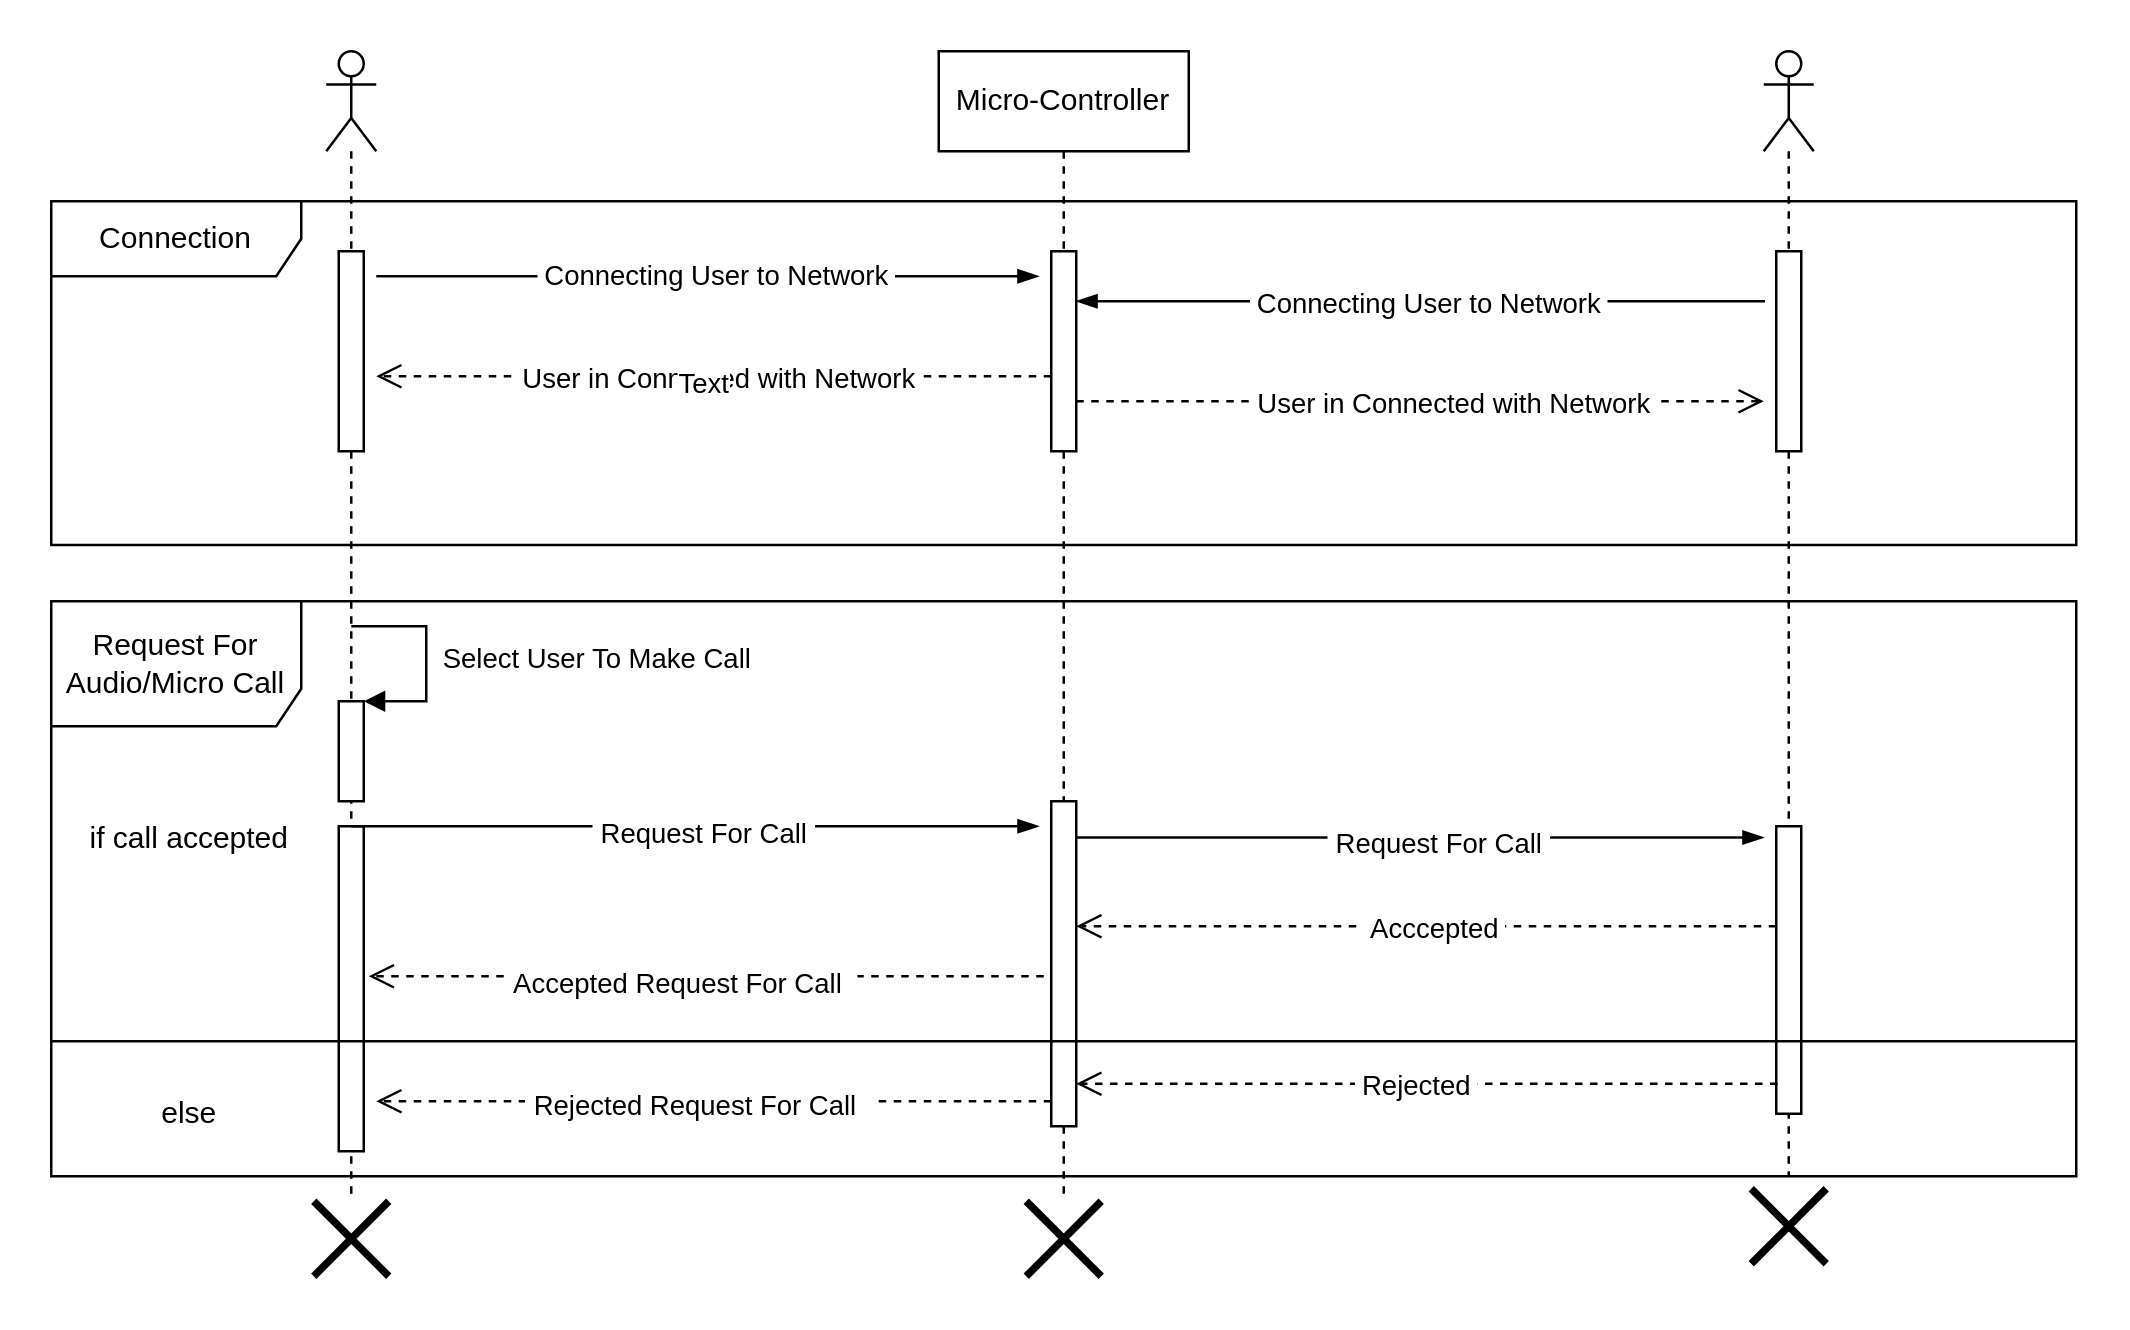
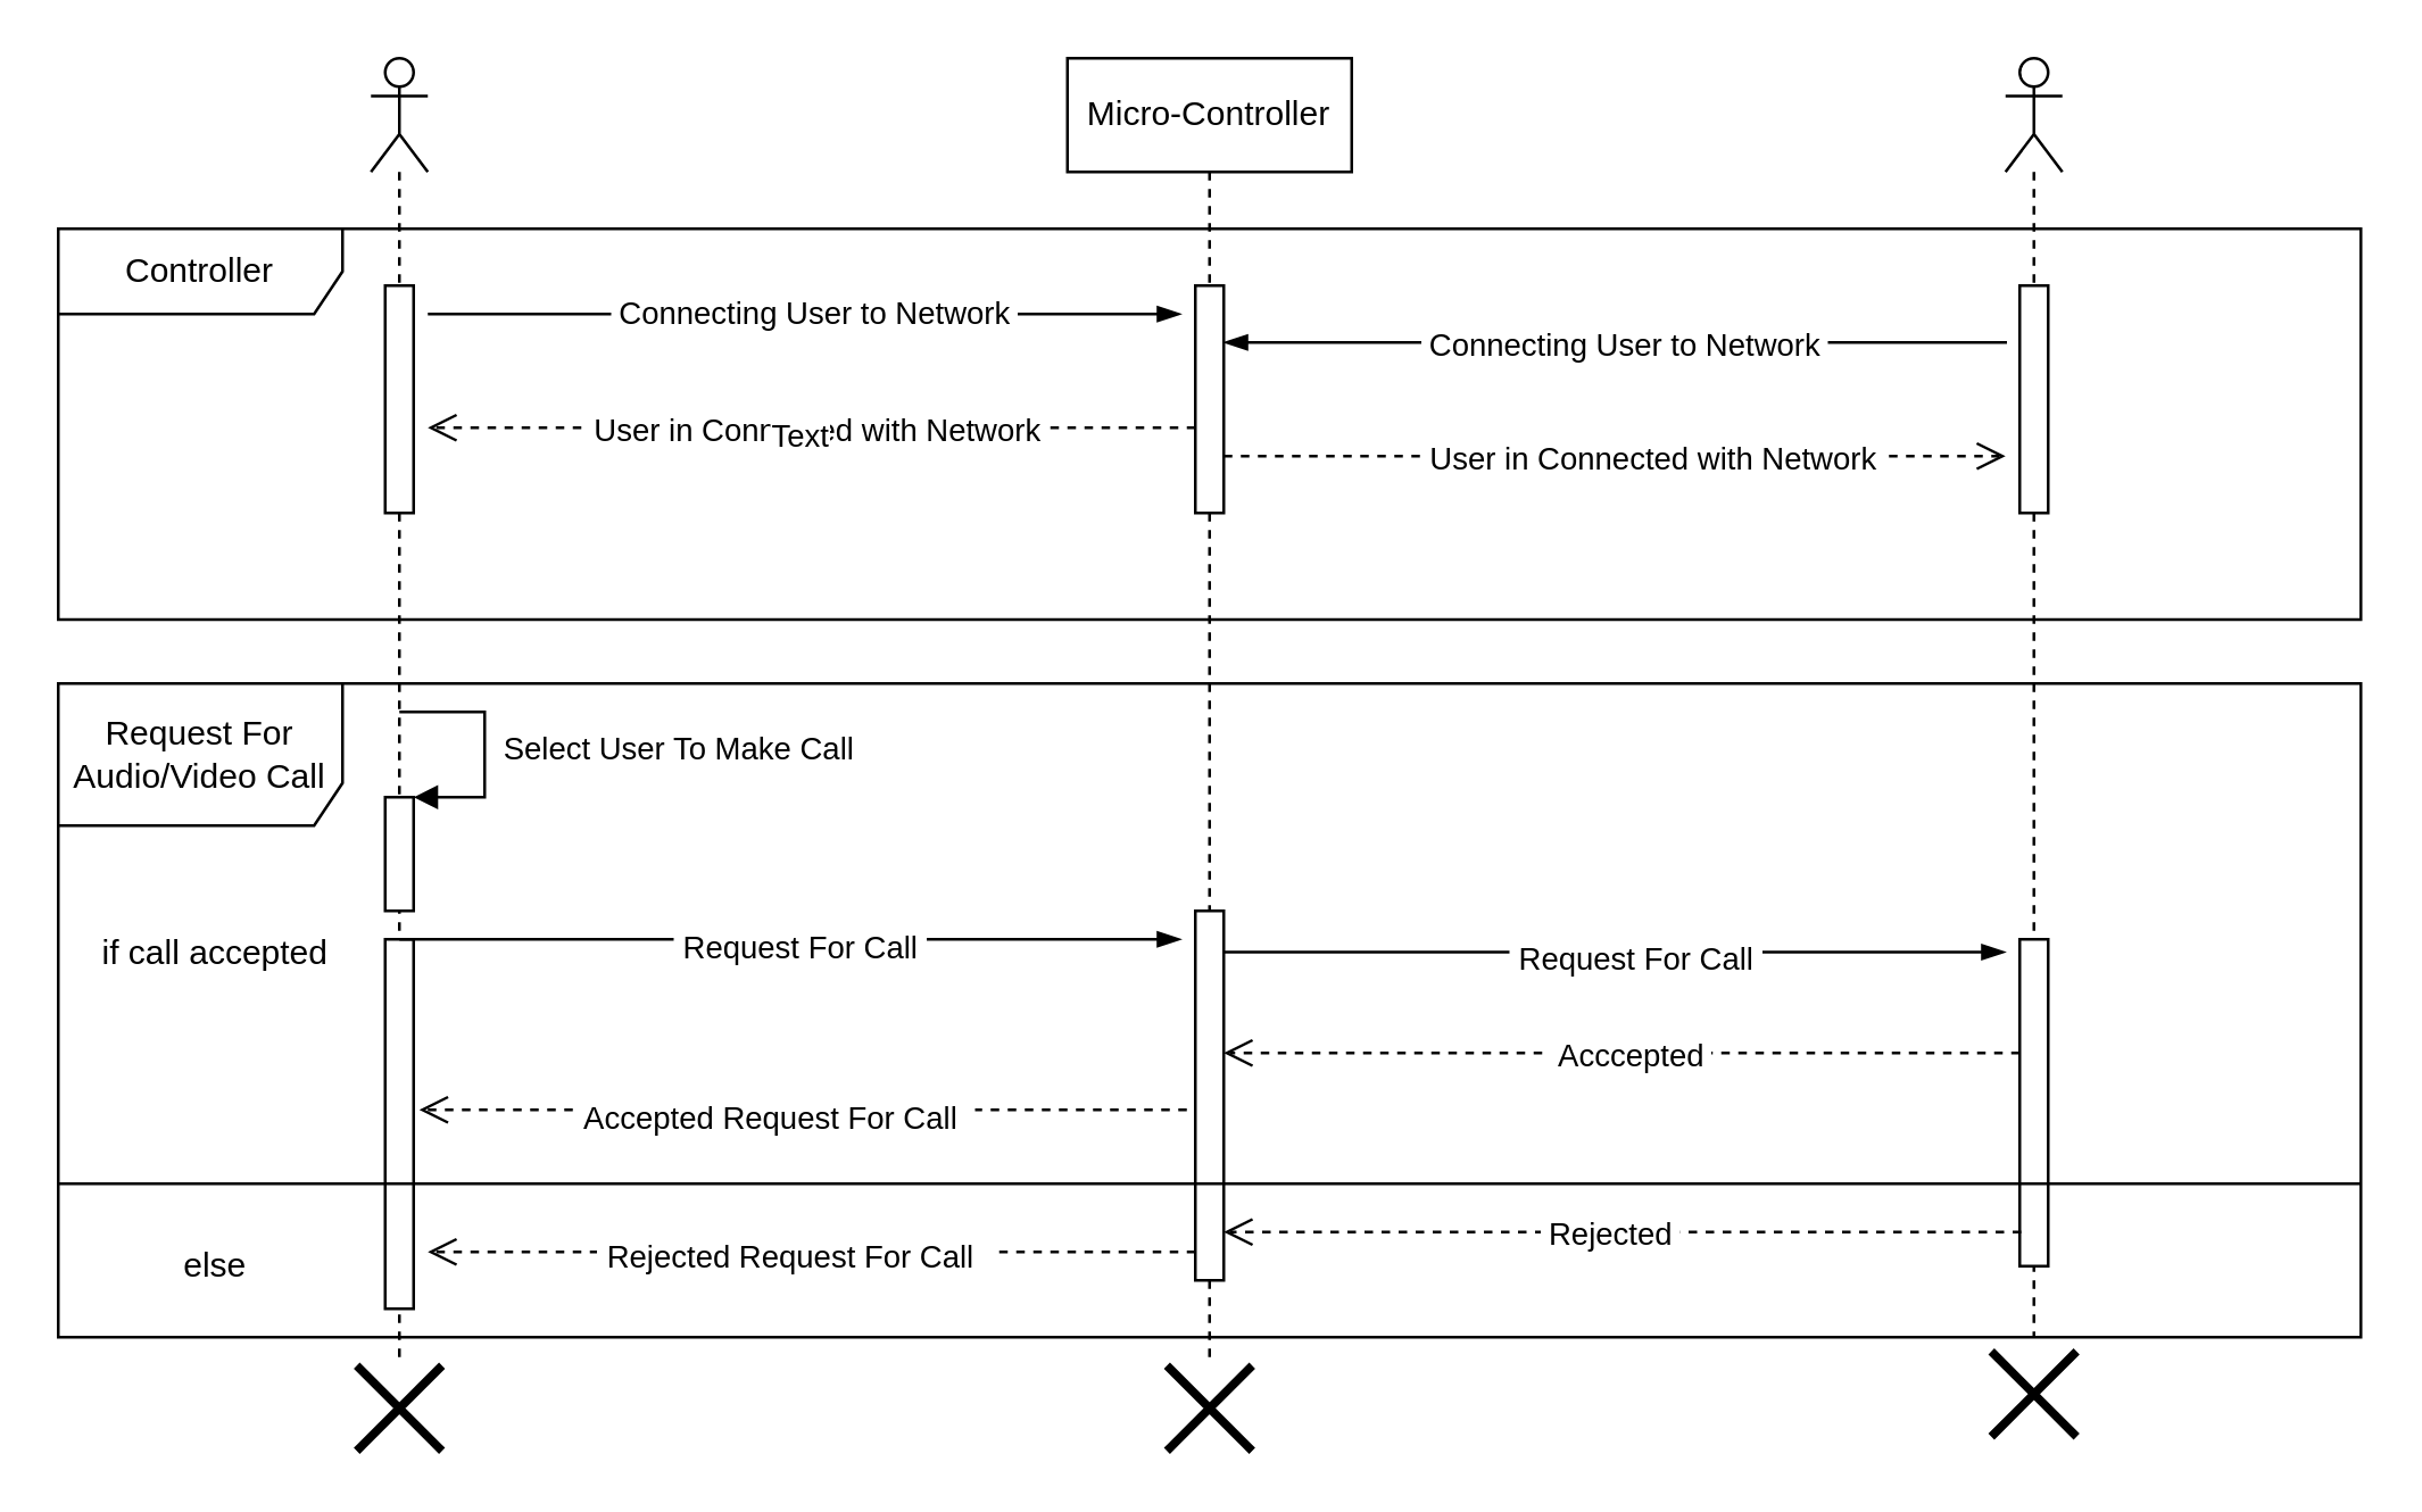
  <mxCell id="0" />
  <mxCell id="1" parent="0" />
  <mxCell id="2" value="Micro-Controller" style="shape=umlLifeline;perimeter=lifelinePerimeter;whiteSpace=wrap;html=1;container=1;dropTarget=0;collapsible=0;recursiveResize=0;outlineConnect=0;portConstraint=eastwest;newEdgeStyle={&quot;edgeStyle&quot;:&quot;elbowEdgeStyle&quot;,&quot;elbow&quot;:&quot;vertical&quot;,&quot;curved&quot;:0,&quot;rounded&quot;:0};" parent="1" vertex="1"><mxGeometry x="375" y="20" width="100" height="460" as="geometry" /></mxCell>
  <mxCell id="3" value="" style="html=1;points=[[0,0,0,0,5],[0,1,0,0,-5],[1,0,0,0,5],[1,1,0,0,-5]];perimeter=orthogonalPerimeter;outlineConnect=0;targetShapes=umlLifeline;portConstraint=eastwest;newEdgeStyle={&quot;curved&quot;:0,&quot;rounded&quot;:0};" parent="2" vertex="1"><mxGeometry x="45" y="300" width="10" height="130" as="geometry" /></mxCell>
  <mxCell id="4" value="" style="html=1;points=[[0,0,0,0,5],[0,1,0,0,-5],[1,0,0,0,5],[1,1,0,0,-5]];perimeter=orthogonalPerimeter;outlineConnect=0;targetShapes=umlLifeline;portConstraint=eastwest;newEdgeStyle={&quot;curved&quot;:0,&quot;rounded&quot;:0};" vertex="1" parent="2"><mxGeometry x="45" y="80" width="10" height="80" as="geometry" /></mxCell>
  <mxCell id="5" value="" style="shape=umlLifeline;perimeter=lifelinePerimeter;whiteSpace=wrap;html=1;container=1;dropTarget=0;collapsible=0;recursiveResize=0;outlineConnect=0;portConstraint=eastwest;newEdgeStyle={&quot;curved&quot;:0,&quot;rounded&quot;:0};participant=umlActor;" parent="1" vertex="1"><mxGeometry x="130" y="20" width="20" height="460" as="geometry" /></mxCell>
  <mxCell id="6" value="" style="html=1;points=[[0,0,0,0,5],[0,1,0,0,-5],[1,0,0,0,5],[1,1,0,0,-5]];perimeter=orthogonalPerimeter;outlineConnect=0;targetShapes=umlLifeline;portConstraint=eastwest;newEdgeStyle={&quot;curved&quot;:0,&quot;rounded&quot;:0};" parent="5" vertex="1"><mxGeometry x="5" y="310" width="10" height="130" as="geometry" /></mxCell>
  <mxCell id="7" value="" style="html=1;points=[[0,0,0,0,5],[0,1,0,0,-5],[1,0,0,0,5],[1,1,0,0,-5]];perimeter=orthogonalPerimeter;outlineConnect=0;targetShapes=umlLifeline;portConstraint=eastwest;newEdgeStyle={&quot;curved&quot;:0,&quot;rounded&quot;:0};" vertex="1" parent="5"><mxGeometry x="5" y="260" width="10" height="40" as="geometry" /></mxCell>
  <mxCell id="8" value="&amp;nbsp;Select User To Make Call&amp;nbsp;" style="html=1;align=left;spacingLeft=2;endArrow=block;rounded=0;edgeStyle=orthogonalEdgeStyle;curved=0;rounded=0;" edge="1" target="7" parent="5"><mxGeometry relative="1" as="geometry"><mxPoint x="10" y="230" as="sourcePoint" /><Array as="points"><mxPoint x="40" y="230" /><mxPoint x="40" y="260" /></Array></mxGeometry></mxCell>
  <mxCell id="9" value="" style="html=1;points=[[0,0,0,0,5],[0,1,0,0,-5],[1,0,0,0,5],[1,1,0,0,-5]];perimeter=orthogonalPerimeter;outlineConnect=0;targetShapes=umlLifeline;portConstraint=eastwest;newEdgeStyle={&quot;curved&quot;:0,&quot;rounded&quot;:0};" vertex="1" parent="5"><mxGeometry x="5" y="80" width="10" height="80" as="geometry" /></mxCell>
  <mxCell id="10" value="" style="fontSize=12;html=1;endArrow=blockThin;endFill=1;rounded=0;" parent="1" edge="1"><mxGeometry width="160" relative="1" as="geometry"><mxPoint x="140" y="330" as="sourcePoint" /><mxPoint x="415" y="330" as="targetPoint" /><Array as="points"><mxPoint x="335" y="330" /></Array></mxGeometry></mxCell>
  <mxCell id="11" value="&amp;nbsp;Request For Call&amp;nbsp;" style="edgeLabel;html=1;align=center;verticalAlign=middle;resizable=0;points=[];" parent="10" vertex="1" connectable="0"><mxGeometry x="-0.086" y="-2" relative="1" as="geometry"><mxPoint x="14" as="offset" /></mxGeometry></mxCell>
  <mxCell id="12" value="" style="shape=umlDestroy;whiteSpace=wrap;html=1;strokeWidth=3;targetShapes=umlLifeline;" parent="1" vertex="1"><mxGeometry x="125" y="480" width="30" height="30" as="geometry" /></mxCell>
  <mxCell id="13" value="" style="shape=umlDestroy;whiteSpace=wrap;html=1;strokeWidth=3;targetShapes=umlLifeline;" parent="1" vertex="1"><mxGeometry x="410" y="480" width="30" height="30" as="geometry" /></mxCell>
  <mxCell id="14" value="" style="html=1;verticalAlign=bottom;endArrow=open;dashed=1;endSize=8;curved=0;rounded=0;" parent="1" edge="1" source="17"><mxGeometry x="-0.036" y="-4" relative="1" as="geometry"><mxPoint x="700" y="370" as="sourcePoint" /><mxPoint x="430" y="370" as="targetPoint" /><Array as="points"><mxPoint x="680" y="370" /></Array><mxPoint as="offset" /></mxGeometry></mxCell>
  <mxCell id="15" value="&amp;nbsp; Acccepted&amp;nbsp;" style="edgeLabel;html=1;align=center;verticalAlign=middle;resizable=0;points=[];" parent="14" vertex="1" connectable="0"><mxGeometry x="0.123" relative="1" as="geometry"><mxPoint x="18" as="offset" /></mxGeometry></mxCell>
  <mxCell id="16" value="" style="shape=umlLifeline;perimeter=lifelinePerimeter;whiteSpace=wrap;html=1;container=1;dropTarget=0;collapsible=0;recursiveResize=0;outlineConnect=0;portConstraint=eastwest;newEdgeStyle={&quot;curved&quot;:0,&quot;rounded&quot;:0};participant=umlActor;" parent="1" vertex="1"><mxGeometry x="705" y="20" width="20" height="450" as="geometry" /></mxCell>
  <mxCell id="17" value="" style="html=1;points=[[0,0,0,0,5],[0,1,0,0,-5],[1,0,0,0,5],[1,1,0,0,-5]];perimeter=orthogonalPerimeter;outlineConnect=0;targetShapes=umlLifeline;portConstraint=eastwest;newEdgeStyle={&quot;curved&quot;:0,&quot;rounded&quot;:0};" parent="16" vertex="1"><mxGeometry x="5" y="310" width="10" height="115" as="geometry" /></mxCell>
  <mxCell id="18" value="" style="html=1;points=[[0,0,0,0,5],[0,1,0,0,-5],[1,0,0,0,5],[1,1,0,0,-5]];perimeter=orthogonalPerimeter;outlineConnect=0;targetShapes=umlLifeline;portConstraint=eastwest;newEdgeStyle={&quot;curved&quot;:0,&quot;rounded&quot;:0};" vertex="1" parent="16"><mxGeometry x="5" y="80" width="10" height="80" as="geometry" /></mxCell>
  <mxCell id="19" value="" style="shape=umlDestroy;whiteSpace=wrap;html=1;strokeWidth=3;targetShapes=umlLifeline;" parent="1" vertex="1"><mxGeometry x="700" y="475" width="30" height="30" as="geometry" /></mxCell>
  <mxCell id="20" value="" style="fontSize=12;html=1;endArrow=blockThin;endFill=1;rounded=0;" parent="1" edge="1"><mxGeometry width="160" relative="1" as="geometry"><mxPoint x="430" y="334.5" as="sourcePoint" /><mxPoint x="705" y="334.5" as="targetPoint" /><Array as="points"><mxPoint x="625" y="334.5" /><mxPoint x="670" y="334.5" /></Array></mxGeometry></mxCell>
  <mxCell id="21" value="&amp;nbsp;Request For Call&amp;nbsp;" style="edgeLabel;html=1;align=center;verticalAlign=middle;resizable=0;points=[];" parent="20" vertex="1" connectable="0"><mxGeometry x="-0.086" y="-2" relative="1" as="geometry"><mxPoint x="18" as="offset" /></mxGeometry></mxCell>
- <mxCell id="22" value="Connection" style="shape=umlFrame;whiteSpace=wrap;html=1;pointerEvents=0;width=100;height=30;" parent="1" vertex="1"><mxGeometry x="20" y="80" width="810" height="137.5" as="geometry" /></mxCell>
+ <mxCell id="22" value="Controller" style="shape=umlFrame;whiteSpace=wrap;html=1;pointerEvents=0;width=100;height=30;" parent="1" vertex="1"><mxGeometry x="20" y="80" width="810" height="137.5" as="geometry" /></mxCell>
  <mxCell id="23" value="" style="line;strokeWidth=1;fillColor=none;align=left;verticalAlign=middle;spacingTop=-1;spacingLeft=3;spacingRight=3;rotatable=0;labelPosition=right;points=[];portConstraint=eastwest;strokeColor=inherit;" parent="1" vertex="1"><mxGeometry x="20" y="412" width="810" height="8" as="geometry" /></mxCell>
  <mxCell id="24" value="" style="html=1;verticalAlign=bottom;endArrow=open;dashed=1;endSize=8;curved=0;rounded=0;" parent="1" edge="1"><mxGeometry x="-0.036" y="-4" relative="1" as="geometry"><mxPoint x="710.5" y="433" as="sourcePoint" /><mxPoint x="430" y="433" as="targetPoint" /><Array as="points" /><mxPoint as="offset" /></mxGeometry></mxCell>
  <mxCell id="25" value="&amp;nbsp;Rejected&amp;nbsp;" style="edgeLabel;html=1;align=center;verticalAlign=middle;resizable=0;points=[];" parent="24" vertex="1" connectable="0"><mxGeometry x="0.123" relative="1" as="geometry"><mxPoint x="13" as="offset" /></mxGeometry></mxCell>
  <mxCell id="26" value="" style="html=1;verticalAlign=bottom;endArrow=open;dashed=1;endSize=8;curved=0;rounded=0;" parent="1" edge="1"><mxGeometry x="-0.036" y="-4" relative="1" as="geometry"><mxPoint x="420" y="440" as="sourcePoint" /><mxPoint x="150" y="440" as="targetPoint" /><Array as="points" /><mxPoint as="offset" /></mxGeometry></mxCell>
  <mxCell id="27" value="Text" style="edgeLabel;html=1;align=center;verticalAlign=middle;resizable=0;points=[];" parent="26" vertex="1" connectable="0"><mxGeometry x="0.037" relative="1" as="geometry"><mxPoint as="offset" /></mxGeometry></mxCell>
  <mxCell id="28" value="&amp;nbsp;Rejected Request For Call&amp;nbsp;&amp;nbsp;" style="edgeLabel;html=1;align=center;verticalAlign=middle;resizable=0;points=[];" parent="26" vertex="1" connectable="0"><mxGeometry x="0.052" y="1" relative="1" as="geometry"><mxPoint as="offset" /></mxGeometry></mxCell>
  <mxCell id="29" value="" style="html=1;verticalAlign=bottom;endArrow=open;dashed=1;endSize=8;curved=0;rounded=0;" parent="1" edge="1"><mxGeometry x="-0.036" y="-4" relative="1" as="geometry"><mxPoint x="417" y="390" as="sourcePoint" /><mxPoint x="147" y="390" as="targetPoint" /><Array as="points" /><mxPoint as="offset" /></mxGeometry></mxCell>
  <mxCell id="30" value="&amp;nbsp;Accepted Request For Call&amp;nbsp;&amp;nbsp;" style="edgeLabel;html=1;align=center;verticalAlign=middle;resizable=0;points=[];" parent="29" vertex="1" connectable="0"><mxGeometry x="0.082" y="2" relative="1" as="geometry"><mxPoint as="offset" /></mxGeometry></mxCell>
  <mxCell id="31" value="if call accepted" style="text;html=1;align=center;verticalAlign=middle;resizable=0;points=[];autosize=1;strokeColor=none;fillColor=none;" parent="1" vertex="1"><mxGeometry x="25" y="320" width="100" height="30" as="geometry" /></mxCell>
  <mxCell id="32" value="else" style="text;html=1;align=center;verticalAlign=middle;resizable=0;points=[];autosize=1;strokeColor=none;fillColor=none;" parent="1" vertex="1"><mxGeometry x="50" y="430" width="50" height="30" as="geometry" /></mxCell>
- <mxCell id="33" value="Request For &lt;br&gt;Audio/Micro Call" style="shape=umlFrame;whiteSpace=wrap;html=1;pointerEvents=0;width=100;height=50;" vertex="1" parent="1"><mxGeometry x="20" y="240" width="810" height="230" as="geometry" /></mxCell>
+ <mxCell id="33" value="Request For &lt;br&gt;Audio/Video Call" style="shape=umlFrame;whiteSpace=wrap;html=1;pointerEvents=0;width=100;height=50;" vertex="1" parent="1"><mxGeometry x="20" y="240" width="810" height="230" as="geometry" /></mxCell>
  <mxCell id="34" value="" style="fontSize=12;html=1;endArrow=blockThin;endFill=1;rounded=0;" edge="1" parent="1"><mxGeometry width="160" relative="1" as="geometry"><mxPoint x="150" y="110" as="sourcePoint" /><mxPoint x="415" y="110" as="targetPoint" /><Array as="points"><mxPoint x="335" y="110" /></Array></mxGeometry></mxCell>
  <mxCell id="35" value="&amp;nbsp;Connecting User to Network&amp;nbsp;" style="edgeLabel;html=1;align=center;verticalAlign=middle;resizable=0;points=[];" vertex="1" connectable="0" parent="34"><mxGeometry x="-0.086" y="-2" relative="1" as="geometry"><mxPoint x="14" y="-3" as="offset" /></mxGeometry></mxCell>
  <mxCell id="36" value="" style="fontSize=12;html=1;endArrow=blockThin;endFill=1;rounded=0;" edge="1" parent="1"><mxGeometry width="160" relative="1" as="geometry"><mxPoint x="455.5" y="120" as="sourcePoint" /><mxPoint x="430" y="120" as="targetPoint" /><Array as="points"><mxPoint x="705.5" y="120" /></Array></mxGeometry></mxCell>
  <mxCell id="37" value="&amp;nbsp;Connecting User to Network&amp;nbsp;" style="edgeLabel;html=1;align=center;verticalAlign=middle;resizable=0;points=[];" vertex="1" connectable="0" parent="36"><mxGeometry x="-0.086" y="-2" relative="1" as="geometry"><mxPoint x="-125" y="-2" as="offset" /></mxGeometry></mxCell>
  <mxCell id="38" value="" style="html=1;verticalAlign=bottom;endArrow=open;dashed=1;endSize=8;curved=0;rounded=0;" edge="1" parent="1"><mxGeometry x="-0.036" y="-4" relative="1" as="geometry"><mxPoint x="420" y="150" as="sourcePoint" /><mxPoint x="150" y="150" as="targetPoint" /><Array as="points" /><mxPoint as="offset" /></mxGeometry></mxCell>
  <mxCell id="39" value="&amp;nbsp;User in Connected with Network&amp;nbsp;" style="edgeLabel;html=1;align=center;verticalAlign=middle;resizable=0;points=[];" vertex="1" connectable="0" parent="38"><mxGeometry x="0.123" relative="1" as="geometry"><mxPoint x="18" as="offset" /></mxGeometry></mxCell>
  <mxCell id="40" value="Text" style="edgeLabel;html=1;align=center;verticalAlign=middle;resizable=0;points=[];" vertex="1" connectable="0" parent="38"><mxGeometry x="0.037" y="2" relative="1" as="geometry"><mxPoint as="offset" /></mxGeometry></mxCell>
  <mxCell id="41" value="" style="html=1;verticalAlign=bottom;endArrow=open;dashed=1;endSize=8;curved=0;rounded=0;exitX=1;exitY=0.75;exitDx=0;exitDy=0;exitPerimeter=0;" edge="1" parent="1" source="4"><mxGeometry x="-0.036" y="-4" relative="1" as="geometry"><mxPoint x="440" y="160" as="sourcePoint" /><mxPoint x="705" y="160" as="targetPoint" /><Array as="points" /><mxPoint as="offset" /></mxGeometry></mxCell>
  <mxCell id="42" value="&amp;nbsp;User in Connected with Network&amp;nbsp;" style="edgeLabel;html=1;align=center;verticalAlign=middle;resizable=0;points=[];" vertex="1" connectable="0" parent="41"><mxGeometry x="0.123" relative="1" as="geometry"><mxPoint x="-4" as="offset" /></mxGeometry></mxCell>
